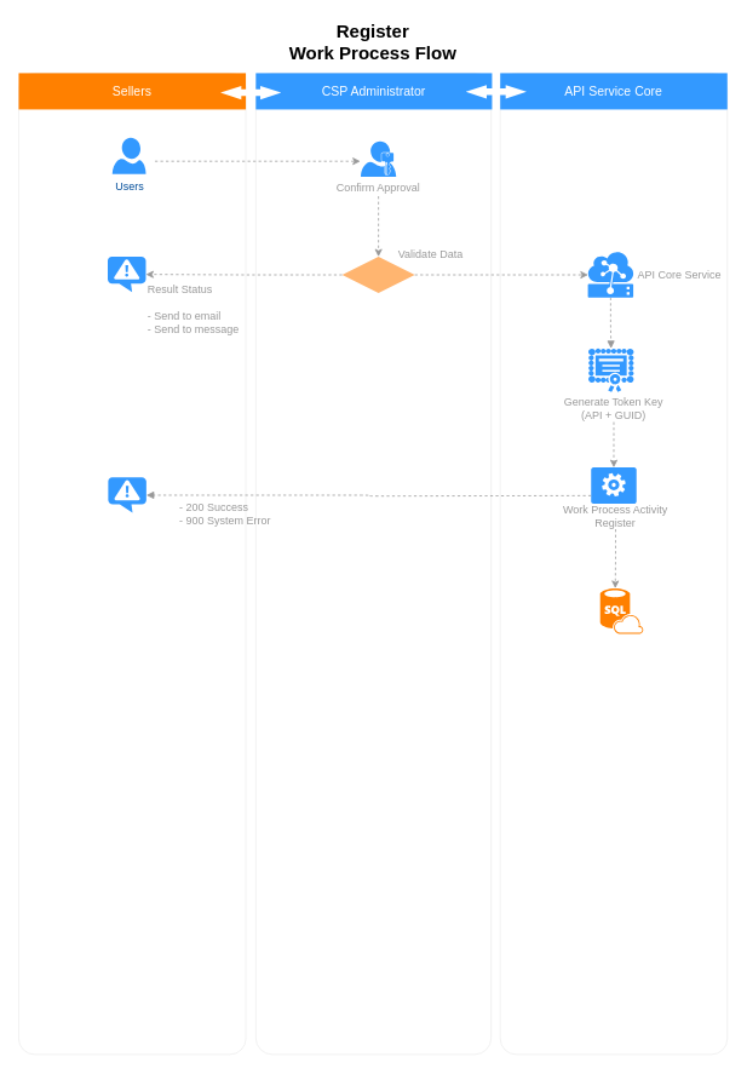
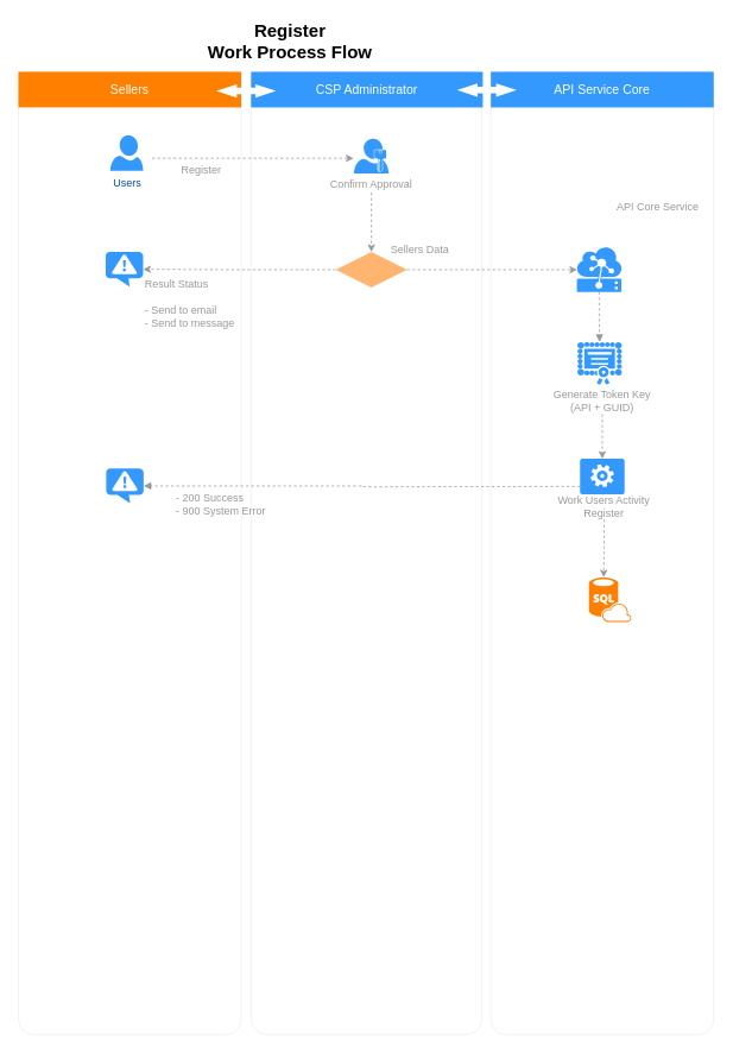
  <mxCell id="0" />
  <mxCell id="1" parent="0" />
  <mxCell id="2" value="" style="rounded=1;whiteSpace=wrap;html=1;strokeColor=#E6E6E6;strokeWidth=1;fillColor=#FFFFFF;fontFamily=Helvetica;fontSize=14;fontColor=#FFB366;opacity=75;verticalAlign=top;fontStyle=1;arcSize=7;" vertex="1" parent="1"><mxGeometry x="550" y="80" width="250" height="1080" as="geometry" /></mxCell>
  <mxCell id="3" value="" style="rounded=1;whiteSpace=wrap;html=1;strokeColor=#E6E6E6;strokeWidth=1;fillColor=#FFFFFF;fontFamily=Helvetica;fontSize=14;fontColor=#FFB366;opacity=75;verticalAlign=top;fontStyle=1;arcSize=7;" vertex="1" parent="1"><mxGeometry x="281" y="80" width="259" height="1080" as="geometry" /></mxCell>
  <mxCell id="4" value="" style="rounded=1;whiteSpace=wrap;html=1;strokeColor=#E6E6E6;strokeWidth=1;fillColor=#FFFFFF;fontFamily=Helvetica;fontSize=14;fontColor=#FFB366;opacity=75;verticalAlign=top;fontStyle=1;arcSize=7;" vertex="1" parent="1"><mxGeometry x="20" y="80" width="250" height="1080" as="geometry" /></mxCell>
  <mxCell id="5" value="Sellers" style="whiteSpace=wrap;html=1;dashed=1;strokeColor=none;strokeWidth=2;fillColor=#ff8000;fontFamily=Helvetica;fontSize=14;fontColor=#FFFFFF;fontStyle=0;" vertex="1" parent="1"><mxGeometry x="20" y="80" width="250" height="40" as="geometry" /></mxCell>
  <mxCell id="6" value="CSP Administrator" style="whiteSpace=wrap;html=1;dashed=1;strokeColor=none;strokeWidth=2;fillColor=#3399FF;fontFamily=Helvetica;fontSize=14;fontColor=#FFFFFF;fontStyle=0" vertex="1" parent="1"><mxGeometry x="281" y="80" width="260" height="40" as="geometry" /></mxCell>
  <mxCell id="7" value="API Service Core" style="whiteSpace=wrap;html=1;dashed=1;strokeColor=none;strokeWidth=2;fillColor=#3399FF;fontFamily=Helvetica;fontSize=14;fontColor=#FFFFFF;fontStyle=0" vertex="1" parent="1"><mxGeometry x="550" y="80" width="250" height="40" as="geometry" /></mxCell>
  <mxCell id="8" value="" style="shape=mxgraph.arrows.two_way_arrow_horizontal;html=1;verticalLabelPosition=bottom;verticalAlign=top;strokeWidth=2;strokeColor=none;dashed=1;fillColor=#FFFFFF;fontFamily=Verdana;fontSize=12;fontColor=#00BEF2" vertex="1" parent="1"><mxGeometry x="512" y="93" width="67" height="15" as="geometry" /></mxCell>
  <mxCell id="9" value="Users" style="verticalLabelPosition=bottom;html=1;verticalAlign=top;strokeColor=none;fillColor=#3399FF;shape=mxgraph.azure.user;dashed=1;fontSize=12;fontColor=#004C99" vertex="1" parent="1"><mxGeometry x="123" y="151" width="37" height="40" as="geometry" /></mxCell>
- <mxCell id="10" value="Register&lt;br&gt;Work Process Flow" style="text;html=1;strokeColor=none;fillColor=none;align=center;verticalAlign=middle;whiteSpace=wrap;rounded=0;fontStyle=1;fontSize=20;" vertex="1" parent="1"><mxGeometry x="280" y="20" width="260" height="50" as="geometry" /></mxCell>
+ <mxCell id="10" value="Register&lt;br&gt;Work Process Flow" style="text;html=1;strokeColor=none;fillColor=none;align=center;verticalAlign=middle;whiteSpace=wrap;rounded=0;fontStyle=1;fontSize=20;" vertex="1" parent="1"><mxGeometry x="195" y="20" width="260" height="50" as="geometry" /></mxCell>
  <mxCell id="11" value="" style="shape=mxgraph.arrows.two_way_arrow_horizontal;html=1;verticalLabelPosition=bottom;verticalAlign=top;strokeWidth=2;strokeColor=none;dashed=1;fillColor=#FFFFFF;fontFamily=Verdana;fontSize=12;fontColor=#00BEF2" vertex="1" parent="1"><mxGeometry x="242" y="94" width="67" height="15" as="geometry" /></mxCell>
  <mxCell id="12" style="edgeStyle=orthogonalEdgeStyle;rounded=0;orthogonalLoop=1;jettySize=auto;html=1;fontSize=14;strokeColor=#999999;dashed=1;" edge="1" parent="1"><mxGeometry relative="1" as="geometry"><mxPoint x="396" y="177" as="targetPoint" /><mxPoint x="170" y="177" as="sourcePoint" /></mxGeometry></mxCell>
  <mxCell id="13" value="" style="group" vertex="1" connectable="0" parent="1"><mxGeometry x="356" y="155" width="120" height="60.5" as="geometry" /></mxCell>
  <mxCell id="14" value="" style="pointerEvents=1;shadow=0;dashed=0;html=1;strokeColor=none;labelPosition=center;verticalLabelPosition=bottom;verticalAlign=top;align=center;shape=mxgraph.mscae.enterprise.user_permissions;fillColor=#3399FF;fontSize=14;" vertex="1" parent="13"><mxGeometry x="40.5" width="39" height="39" as="geometry" /></mxCell>
  <mxCell id="15" value="&lt;font color=&quot;#999999&quot; style=&quot;font-size: 12px&quot;&gt;Confirm Approval&lt;/font&gt;" style="text;html=1;strokeColor=none;fillColor=none;align=center;verticalAlign=middle;whiteSpace=wrap;rounded=0;fontSize=12;" vertex="1" parent="13"><mxGeometry y="40.5" width="120" height="20" as="geometry" /></mxCell>
  <mxCell id="16" value="" style="group" vertex="1" connectable="0" parent="1"><mxGeometry x="618" y="380" width="114" height="81" as="geometry" /></mxCell>
  <mxCell id="17" value="" style="pointerEvents=1;shadow=0;dashed=0;html=1;strokeColor=none;labelPosition=center;verticalLabelPosition=bottom;verticalAlign=top;align=center;shape=mxgraph.mscae.intune.inventory_license;fillColor=#3399FF;fontSize=14;" vertex="1" parent="16"><mxGeometry x="29" y="3" width="50" height="48" as="geometry" /></mxCell>
  <mxCell id="18" value="Generate Token Key&lt;br&gt;(API + GUID)&lt;br&gt;" style="text;html=1;strokeColor=none;fillColor=none;align=center;verticalAlign=middle;whiteSpace=wrap;rounded=0;fontSize=12;fontColor=#999999;" vertex="1" parent="16"><mxGeometry y="54" width="114" height="30" as="geometry" /></mxCell>
+ <mxCell id="19" value="Register" style="text;html=1;strokeColor=none;fillColor=none;align=left;verticalAlign=middle;whiteSpace=wrap;rounded=0;fontSize=12;fontColor=#999999;" vertex="1" parent="1"><mxGeometry x="201" y="181" width="59" height="20" as="geometry" /></mxCell>
  <mxCell id="20" style="edgeStyle=orthogonalEdgeStyle;rounded=0;orthogonalLoop=1;jettySize=auto;html=1;exitX=0.5;exitY=1;exitDx=0;exitDy=0;exitPerimeter=0;entryX=0.5;entryY=0;entryDx=0;entryDy=0;startArrow=none;startFill=0;endArrow=block;endFill=1;strokeColor=#999999;fontSize=12;fontColor=#999999;dashed=1;entryPerimeter=0;" edge="1" parent="1" source="21" target="17"><mxGeometry relative="1" as="geometry" /></mxCell>
  <mxCell id="21" value="" style="shadow=0;dashed=0;html=1;strokeColor=none;labelPosition=center;verticalLabelPosition=bottom;verticalAlign=top;align=center;shape=mxgraph.mscae.cloud.iot_edge;fillColor=#3399FF;pointerEvents=1;fontSize=12;fontColor=#999999;" vertex="1" parent="1"><mxGeometry x="646.5" y="277" width="50" height="50" as="geometry" /></mxCell>
- <mxCell id="22" value="API Core Service" style="text;html=1;strokeColor=none;fillColor=none;align=center;verticalAlign=middle;whiteSpace=wrap;rounded=0;fontSize=12;fontColor=#999999;" vertex="1" parent="1"><mxGeometry x="697" y="287" width="101" height="29" as="geometry" /></mxCell>
+ <mxCell id="22" value="API Core Service" style="text;html=1;strokeColor=none;fillColor=none;align=center;verticalAlign=middle;whiteSpace=wrap;rounded=0;fontSize=12;fontColor=#999999;" vertex="1" parent="1"><mxGeometry x="687" y="217" width="101" height="29" as="geometry" /></mxCell>
  <mxCell id="23" style="edgeStyle=orthogonalEdgeStyle;rounded=0;orthogonalLoop=1;jettySize=auto;html=1;exitX=0.5;exitY=1;exitDx=0;exitDy=0;entryX=0.5;entryY=0;entryDx=0;entryDy=0;entryPerimeter=0;dashed=1;strokeColor=#999999;" edge="1" parent="1" source="18" target="25"><mxGeometry relative="1" as="geometry" /></mxCell>
  <mxCell id="24" value="" style="group" vertex="1" connectable="0" parent="1"><mxGeometry x="637" y="514" width="120" height="68" as="geometry" /></mxCell>
  <mxCell id="25" value="" style="verticalLabelPosition=bottom;html=1;verticalAlign=top;align=center;strokeColor=none;fillColor=#3399FF;shape=mxgraph.azure.worker_role;fontSize=12;fontColor=#999999;" vertex="1" parent="24"><mxGeometry x="13" width="50" height="40" as="geometry" /></mxCell>
- <mxCell id="26" value="Work Process Activity&lt;br&gt;Register" style="text;html=1;strokeColor=none;fillColor=none;align=center;verticalAlign=middle;whiteSpace=wrap;rounded=0;fontSize=12;fontColor=#999999;" vertex="1" parent="24"><mxGeometry x="-40" y="39" width="160" height="29" as="geometry" /></mxCell>
+ <mxCell id="26" value="Work Users Activity&lt;br&gt;Register" style="text;html=1;strokeColor=none;fillColor=none;align=center;verticalAlign=middle;whiteSpace=wrap;rounded=0;fontSize=12;fontColor=#999999;" vertex="1" parent="24"><mxGeometry x="-40" y="39" width="160" height="29" as="geometry" /></mxCell>
  <mxCell id="27" value="" style="verticalLabelPosition=bottom;html=1;verticalAlign=top;align=center;strokeColor=none;fillColor=#3399FF;shape=mxgraph.azure.notification_topic;fontSize=12;fontColor=#999999;" vertex="1" parent="1"><mxGeometry x="118.5" y="525" width="42" height="39" as="geometry" /></mxCell>
  <mxCell id="28" style="edgeStyle=orthogonalEdgeStyle;rounded=1;orthogonalLoop=1;jettySize=auto;html=1;entryX=1;entryY=0.5;entryDx=0;entryDy=0;entryPerimeter=0;dashed=1;startArrow=none;startFill=0;endArrow=block;endFill=1;strokeColor=#999999;fontSize=12;fontColor=#999999;" edge="1" parent="1" target="27"><mxGeometry relative="1" as="geometry"><mxPoint x="650" y="545" as="sourcePoint" /></mxGeometry></mxCell>
  <mxCell id="29" value="- 200 Success&lt;br&gt;- 900 System Error&lt;br&gt;" style="text;html=1;strokeColor=none;fillColor=none;align=left;verticalAlign=middle;whiteSpace=wrap;rounded=0;fontSize=12;fontColor=#999999;" vertex="1" parent="1"><mxGeometry x="195" y="546" width="126" height="38" as="geometry" /></mxCell>
  <mxCell id="30" value="" style="group" vertex="1" connectable="0" parent="1"><mxGeometry x="629" y="647" width="108" height="79" as="geometry" /></mxCell>
  <mxCell id="31" value="" style="group" vertex="1" connectable="0" parent="30"><mxGeometry width="108" height="79" as="geometry" /></mxCell>
  <mxCell id="32" value="" style="verticalLabelPosition=bottom;html=1;verticalAlign=top;align=center;strokeColor=none;fillColor=#FF8000;shape=mxgraph.azure.sql_database_sql_azure;fontSize=12;fontColor=#999999;" vertex="1" parent="31"><mxGeometry x="31" width="47.5" height="50" as="geometry" /></mxCell>
  <mxCell id="33" style="edgeStyle=orthogonalEdgeStyle;rounded=0;orthogonalLoop=1;jettySize=auto;html=1;exitX=0.5;exitY=1;exitDx=0;exitDy=0;entryX=0.35;entryY=0;entryDx=0;entryDy=0;entryPerimeter=0;dashed=1;strokeColor=#999999;" edge="1" parent="1" source="26" target="32"><mxGeometry relative="1" as="geometry" /></mxCell>
  <mxCell id="34" style="edgeStyle=orthogonalEdgeStyle;rounded=0;orthogonalLoop=1;jettySize=auto;html=1;exitX=1;exitY=0.5;exitDx=0;exitDy=0;entryX=0.005;entryY=0.5;entryDx=0;entryDy=0;entryPerimeter=0;dashed=1;strokeColor=#999999;" edge="1" parent="1" source="36" target="21"><mxGeometry relative="1" as="geometry" /></mxCell>
  <mxCell id="35" style="edgeStyle=orthogonalEdgeStyle;rounded=0;orthogonalLoop=1;jettySize=auto;html=1;exitX=0;exitY=0.5;exitDx=0;exitDy=0;entryX=1;entryY=0.5;entryDx=0;entryDy=0;entryPerimeter=0;dashed=1;strokeColor=#999999;" edge="1" parent="1" source="36" target="39"><mxGeometry relative="1" as="geometry" /></mxCell>
  <mxCell id="36" value="" style="rhombus;whiteSpace=wrap;html=1;strokeColor=none;strokeWidth=1;fillColor=#FFB570;fontSize=12;fontColor=#999999;align=left;" vertex="1" parent="1"><mxGeometry x="376" y="282" width="80" height="40" as="geometry" /></mxCell>
  <mxCell id="37" style="edgeStyle=orthogonalEdgeStyle;rounded=0;orthogonalLoop=1;jettySize=auto;html=1;exitX=0.5;exitY=1;exitDx=0;exitDy=0;entryX=0.5;entryY=0;entryDx=0;entryDy=0;dashed=1;strokeColor=#999999;" edge="1" parent="1" source="15" target="36"><mxGeometry relative="1" as="geometry" /></mxCell>
- <mxCell id="38" value="Validate Data" style="text;html=1;strokeColor=none;fillColor=none;align=left;verticalAlign=middle;whiteSpace=wrap;rounded=0;fontSize=12;fontColor=#999999;" vertex="1" parent="1"><mxGeometry x="435.5" y="270" width="110" height="20" as="geometry" /></mxCell>
+ <mxCell id="38" value="Sellers Data" style="text;html=1;strokeColor=none;fillColor=none;align=left;verticalAlign=middle;whiteSpace=wrap;rounded=0;fontSize=12;fontColor=#999999;" vertex="1" parent="1"><mxGeometry x="435.5" y="270" width="110" height="20" as="geometry" /></mxCell>
  <mxCell id="39" value="" style="verticalLabelPosition=bottom;html=1;verticalAlign=top;align=center;strokeColor=none;fillColor=#3399FF;shape=mxgraph.azure.notification_topic;fontSize=12;fontColor=#999999;" vertex="1" parent="1"><mxGeometry x="118" y="282" width="42" height="39" as="geometry" /></mxCell>
  <mxCell id="40" value="Result Status&lt;br&gt;&lt;br&gt;- Send to email&lt;br&gt;- Send to message&lt;br&gt;" style="text;html=1;strokeColor=none;fillColor=none;align=left;verticalAlign=middle;whiteSpace=wrap;rounded=0;fontSize=12;fontColor=#999999;" vertex="1" parent="1"><mxGeometry x="160" y="310" width="130" height="60" as="geometry" /></mxCell>
